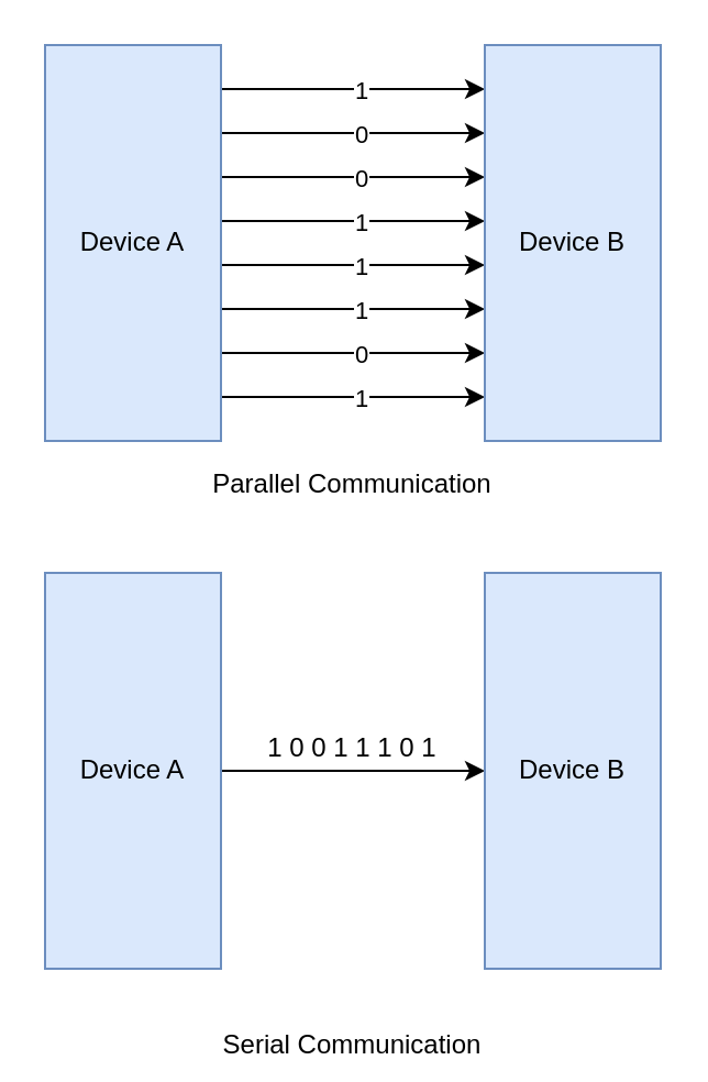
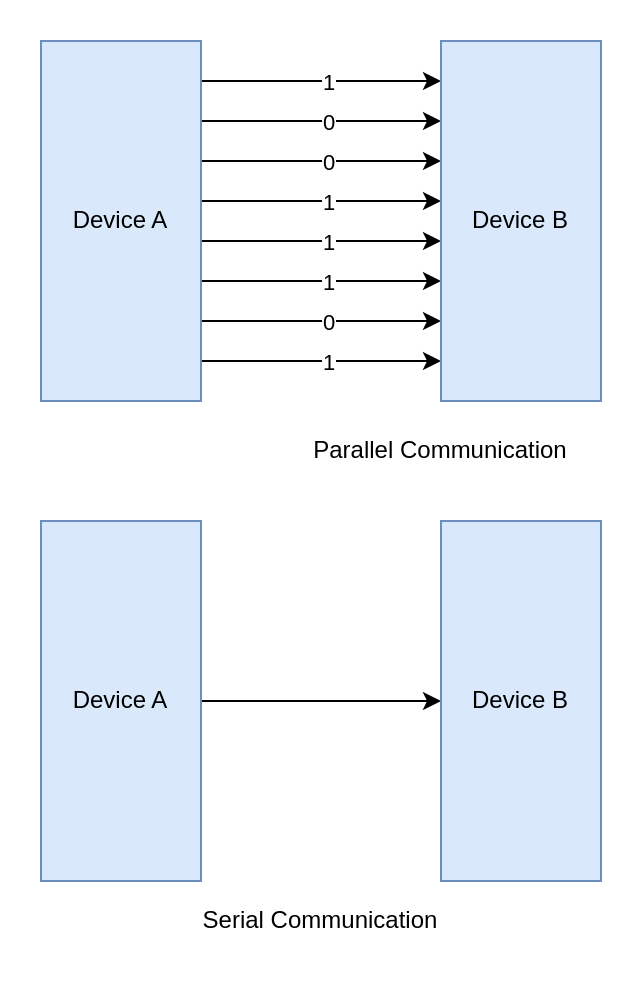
  <mxCell id="0" />
  <mxCell id="1" parent="0" />
  <mxCell id="2" value="" style="endArrow=classic;html=1;" parent="1" edge="1"><mxGeometry width="50" height="50" relative="1" as="geometry"><mxPoint x="100" y="40" as="sourcePoint" /><mxPoint x="220" y="40" as="targetPoint" /></mxGeometry></mxCell>
  <mxCell id="3" value="1" style="edgeLabel;html=1;align=center;verticalAlign=middle;resizable=0;points=[];" parent="2" vertex="1" connectable="0"><mxGeometry x="0.159" relative="1" as="geometry"><mxPoint x="-6.28" as="offset" /></mxGeometry></mxCell>
  <mxCell id="4" value="" style="endArrow=classic;html=1;" parent="1" edge="1"><mxGeometry width="50" height="50" relative="1" as="geometry"><mxPoint x="100" y="60" as="sourcePoint" /><mxPoint x="220" y="60" as="targetPoint" /></mxGeometry></mxCell>
  <mxCell id="5" value="0" style="edgeLabel;html=1;align=center;verticalAlign=middle;resizable=0;points=[];" parent="4" vertex="1" connectable="0"><mxGeometry x="0.159" relative="1" as="geometry"><mxPoint x="-6.28" as="offset" /></mxGeometry></mxCell>
  <mxCell id="6" value="" style="endArrow=classic;html=1;" parent="1" edge="1"><mxGeometry width="50" height="50" relative="1" as="geometry"><mxPoint x="100" y="80" as="sourcePoint" /><mxPoint x="220" y="80" as="targetPoint" /></mxGeometry></mxCell>
  <mxCell id="7" value="0" style="edgeLabel;html=1;align=center;verticalAlign=middle;resizable=0;points=[];" parent="6" vertex="1" connectable="0"><mxGeometry x="0.159" relative="1" as="geometry"><mxPoint x="-6.28" as="offset" /></mxGeometry></mxCell>
  <mxCell id="8" value="" style="endArrow=classic;html=1;" parent="1" edge="1"><mxGeometry width="50" height="50" relative="1" as="geometry"><mxPoint x="100" y="120" as="sourcePoint" /><mxPoint x="220" y="120" as="targetPoint" /></mxGeometry></mxCell>
  <mxCell id="9" value="1" style="edgeLabel;html=1;align=center;verticalAlign=middle;resizable=0;points=[];" parent="8" vertex="1" connectable="0"><mxGeometry x="0.159" relative="1" as="geometry"><mxPoint x="-6.28" as="offset" /></mxGeometry></mxCell>
  <mxCell id="10" value="" style="endArrow=classic;html=1;" parent="1" edge="1"><mxGeometry width="50" height="50" relative="1" as="geometry"><mxPoint x="100" y="140" as="sourcePoint" /><mxPoint x="220" y="140" as="targetPoint" /></mxGeometry></mxCell>
  <mxCell id="11" value="1" style="edgeLabel;html=1;align=center;verticalAlign=middle;resizable=0;points=[];" parent="10" vertex="1" connectable="0"><mxGeometry x="0.159" relative="1" as="geometry"><mxPoint x="-6.28" as="offset" /></mxGeometry></mxCell>
  <mxCell id="12" value="" style="endArrow=classic;html=1;" parent="1" edge="1"><mxGeometry width="50" height="50" relative="1" as="geometry"><mxPoint x="100" y="160" as="sourcePoint" /><mxPoint x="220" y="160" as="targetPoint" /></mxGeometry></mxCell>
  <mxCell id="13" value="0" style="edgeLabel;html=1;align=center;verticalAlign=middle;resizable=0;points=[];" parent="12" vertex="1" connectable="0"><mxGeometry x="0.159" relative="1" as="geometry"><mxPoint x="-6.28" as="offset" /></mxGeometry></mxCell>
  <mxCell id="14" value="" style="endArrow=classic;html=1;" parent="1" edge="1"><mxGeometry width="50" height="50" relative="1" as="geometry"><mxPoint x="100" y="180" as="sourcePoint" /><mxPoint x="220" y="180" as="targetPoint" /></mxGeometry></mxCell>
  <mxCell id="15" value="1" style="edgeLabel;html=1;align=center;verticalAlign=middle;resizable=0;points=[];" parent="14" vertex="1" connectable="0"><mxGeometry x="0.159" relative="1" as="geometry"><mxPoint x="-6.28" as="offset" /></mxGeometry></mxCell>
- <mxCell id="16" value="Parallel Communication" style="text;html=1;strokeColor=none;fillColor=none;align=center;verticalAlign=middle;whiteSpace=wrap;rounded=0;" parent="1" vertex="1"><mxGeometry x="70" y="210" width="180" height="20" as="geometry" /></mxCell>
+ <mxCell id="16" value="Parallel Communication" style="text;html=1;strokeColor=none;fillColor=none;align=center;verticalAlign=middle;whiteSpace=wrap;rounded=0;" parent="1" vertex="1"><mxGeometry x="130" y="215" width="180" height="20" as="geometry" /></mxCell>
  <mxCell id="17" value="" style="endArrow=classic;html=1;" parent="1" edge="1"><mxGeometry width="50" height="50" relative="1" as="geometry"><mxPoint x="100" y="350" as="sourcePoint" /><mxPoint x="220" y="350" as="targetPoint" /></mxGeometry></mxCell>
- <mxCell id="18" value="Serial Communication" style="text;html=1;strokeColor=none;fillColor=none;align=center;verticalAlign=middle;whiteSpace=wrap;rounded=0;" parent="1" vertex="1"><mxGeometry x="70" y="465" width="180" height="20" as="geometry" /></mxCell>
- <mxCell id="19" value="1 0 0 1 1 1 0 1" style="text;html=1;strokeColor=none;fillColor=none;align=center;verticalAlign=middle;whiteSpace=wrap;rounded=0;" parent="1" vertex="1"><mxGeometry x="120" y="330" width="80" height="20" as="geometry" /></mxCell>
+ <mxCell id="18" value="Serial Communication" style="text;html=1;strokeColor=none;fillColor=none;align=center;verticalAlign=middle;whiteSpace=wrap;rounded=0;" parent="1" vertex="1"><mxGeometry x="70" y="450" width="180" height="20" as="geometry" /></mxCell>
  <mxCell id="20" value="" style="endArrow=classic;html=1;" parent="1" edge="1"><mxGeometry width="50" height="50" relative="1" as="geometry"><mxPoint x="100" y="100" as="sourcePoint" /><mxPoint x="220" y="100" as="targetPoint" /></mxGeometry></mxCell>
  <mxCell id="21" value="1" style="edgeLabel;html=1;align=center;verticalAlign=middle;resizable=0;points=[];" parent="20" vertex="1" connectable="0"><mxGeometry x="0.159" relative="1" as="geometry"><mxPoint x="-6.28" as="offset" /></mxGeometry></mxCell>
  <mxCell id="22" value="Device A" style="rounded=0;whiteSpace=wrap;html=1;fillColor=#dae8fc;strokeColor=#6c8ebf;" vertex="1" parent="1"><mxGeometry width="80" height="180" as="geometry" x="20" y="20" /></mxCell>
  <mxCell id="23" value="Device B" style="rounded=0;whiteSpace=wrap;html=1;fillColor=#dae8fc;strokeColor=#6c8ebf;" vertex="1" parent="1"><mxGeometry x="220" width="80" height="180" as="geometry" y="20" /></mxCell>
  <mxCell id="24" value="Device A" style="rounded=0;whiteSpace=wrap;html=1;fillColor=#dae8fc;strokeColor=#6c8ebf;" vertex="1" parent="1"><mxGeometry y="260" width="80" height="180" as="geometry" x="20" /></mxCell>
  <mxCell id="25" value="Device B" style="rounded=0;whiteSpace=wrap;html=1;fillColor=#dae8fc;strokeColor=#6c8ebf;" vertex="1" parent="1"><mxGeometry x="220" y="260" width="80" height="180" as="geometry" /></mxCell>
